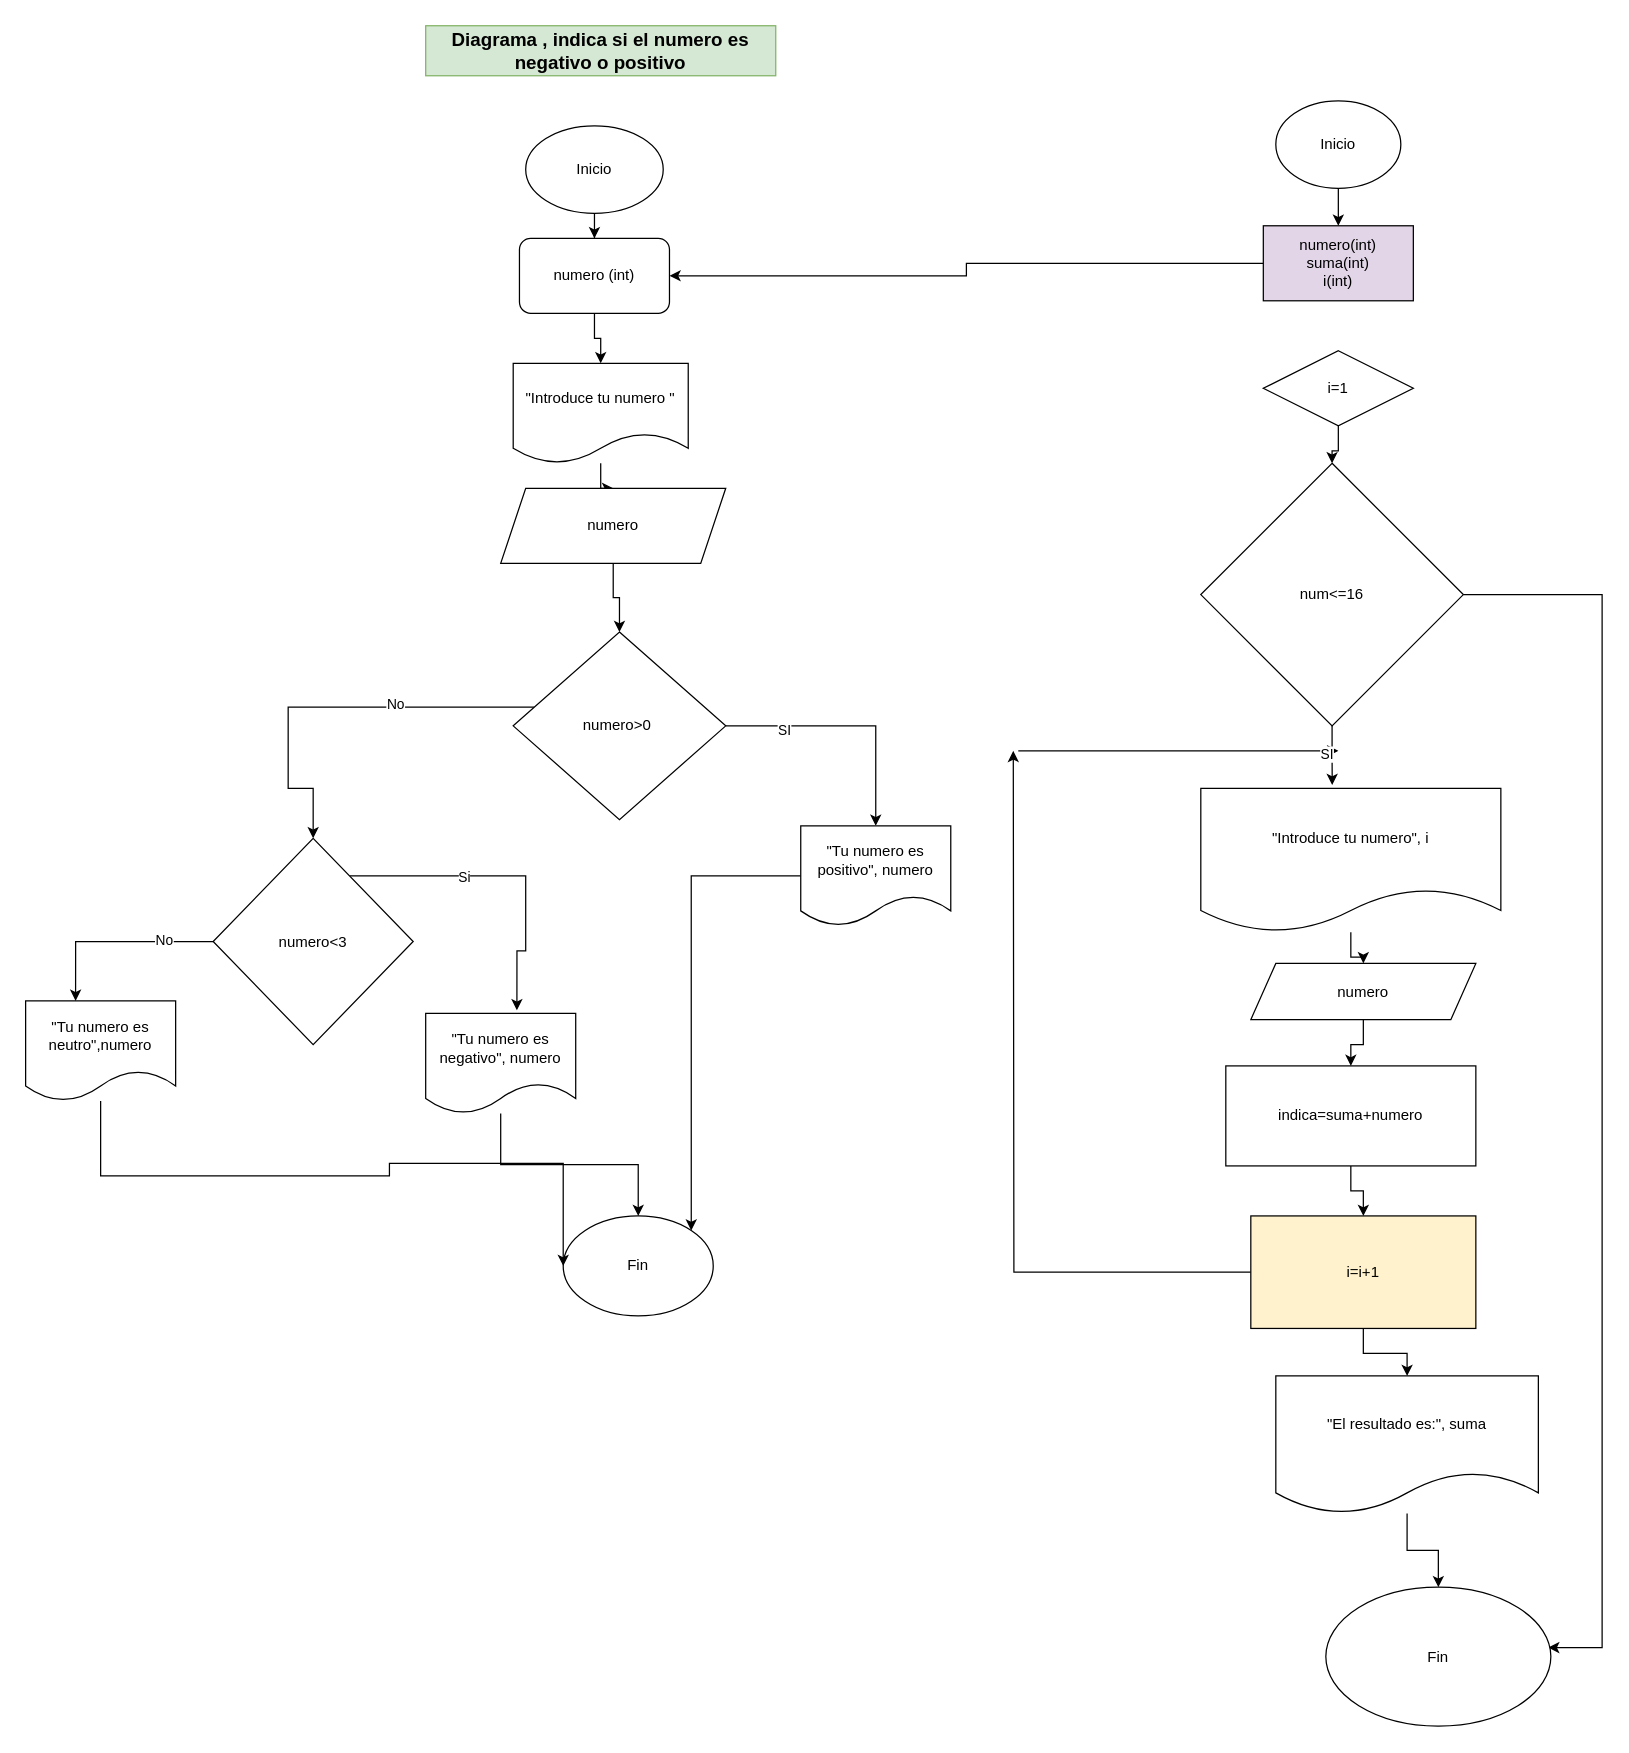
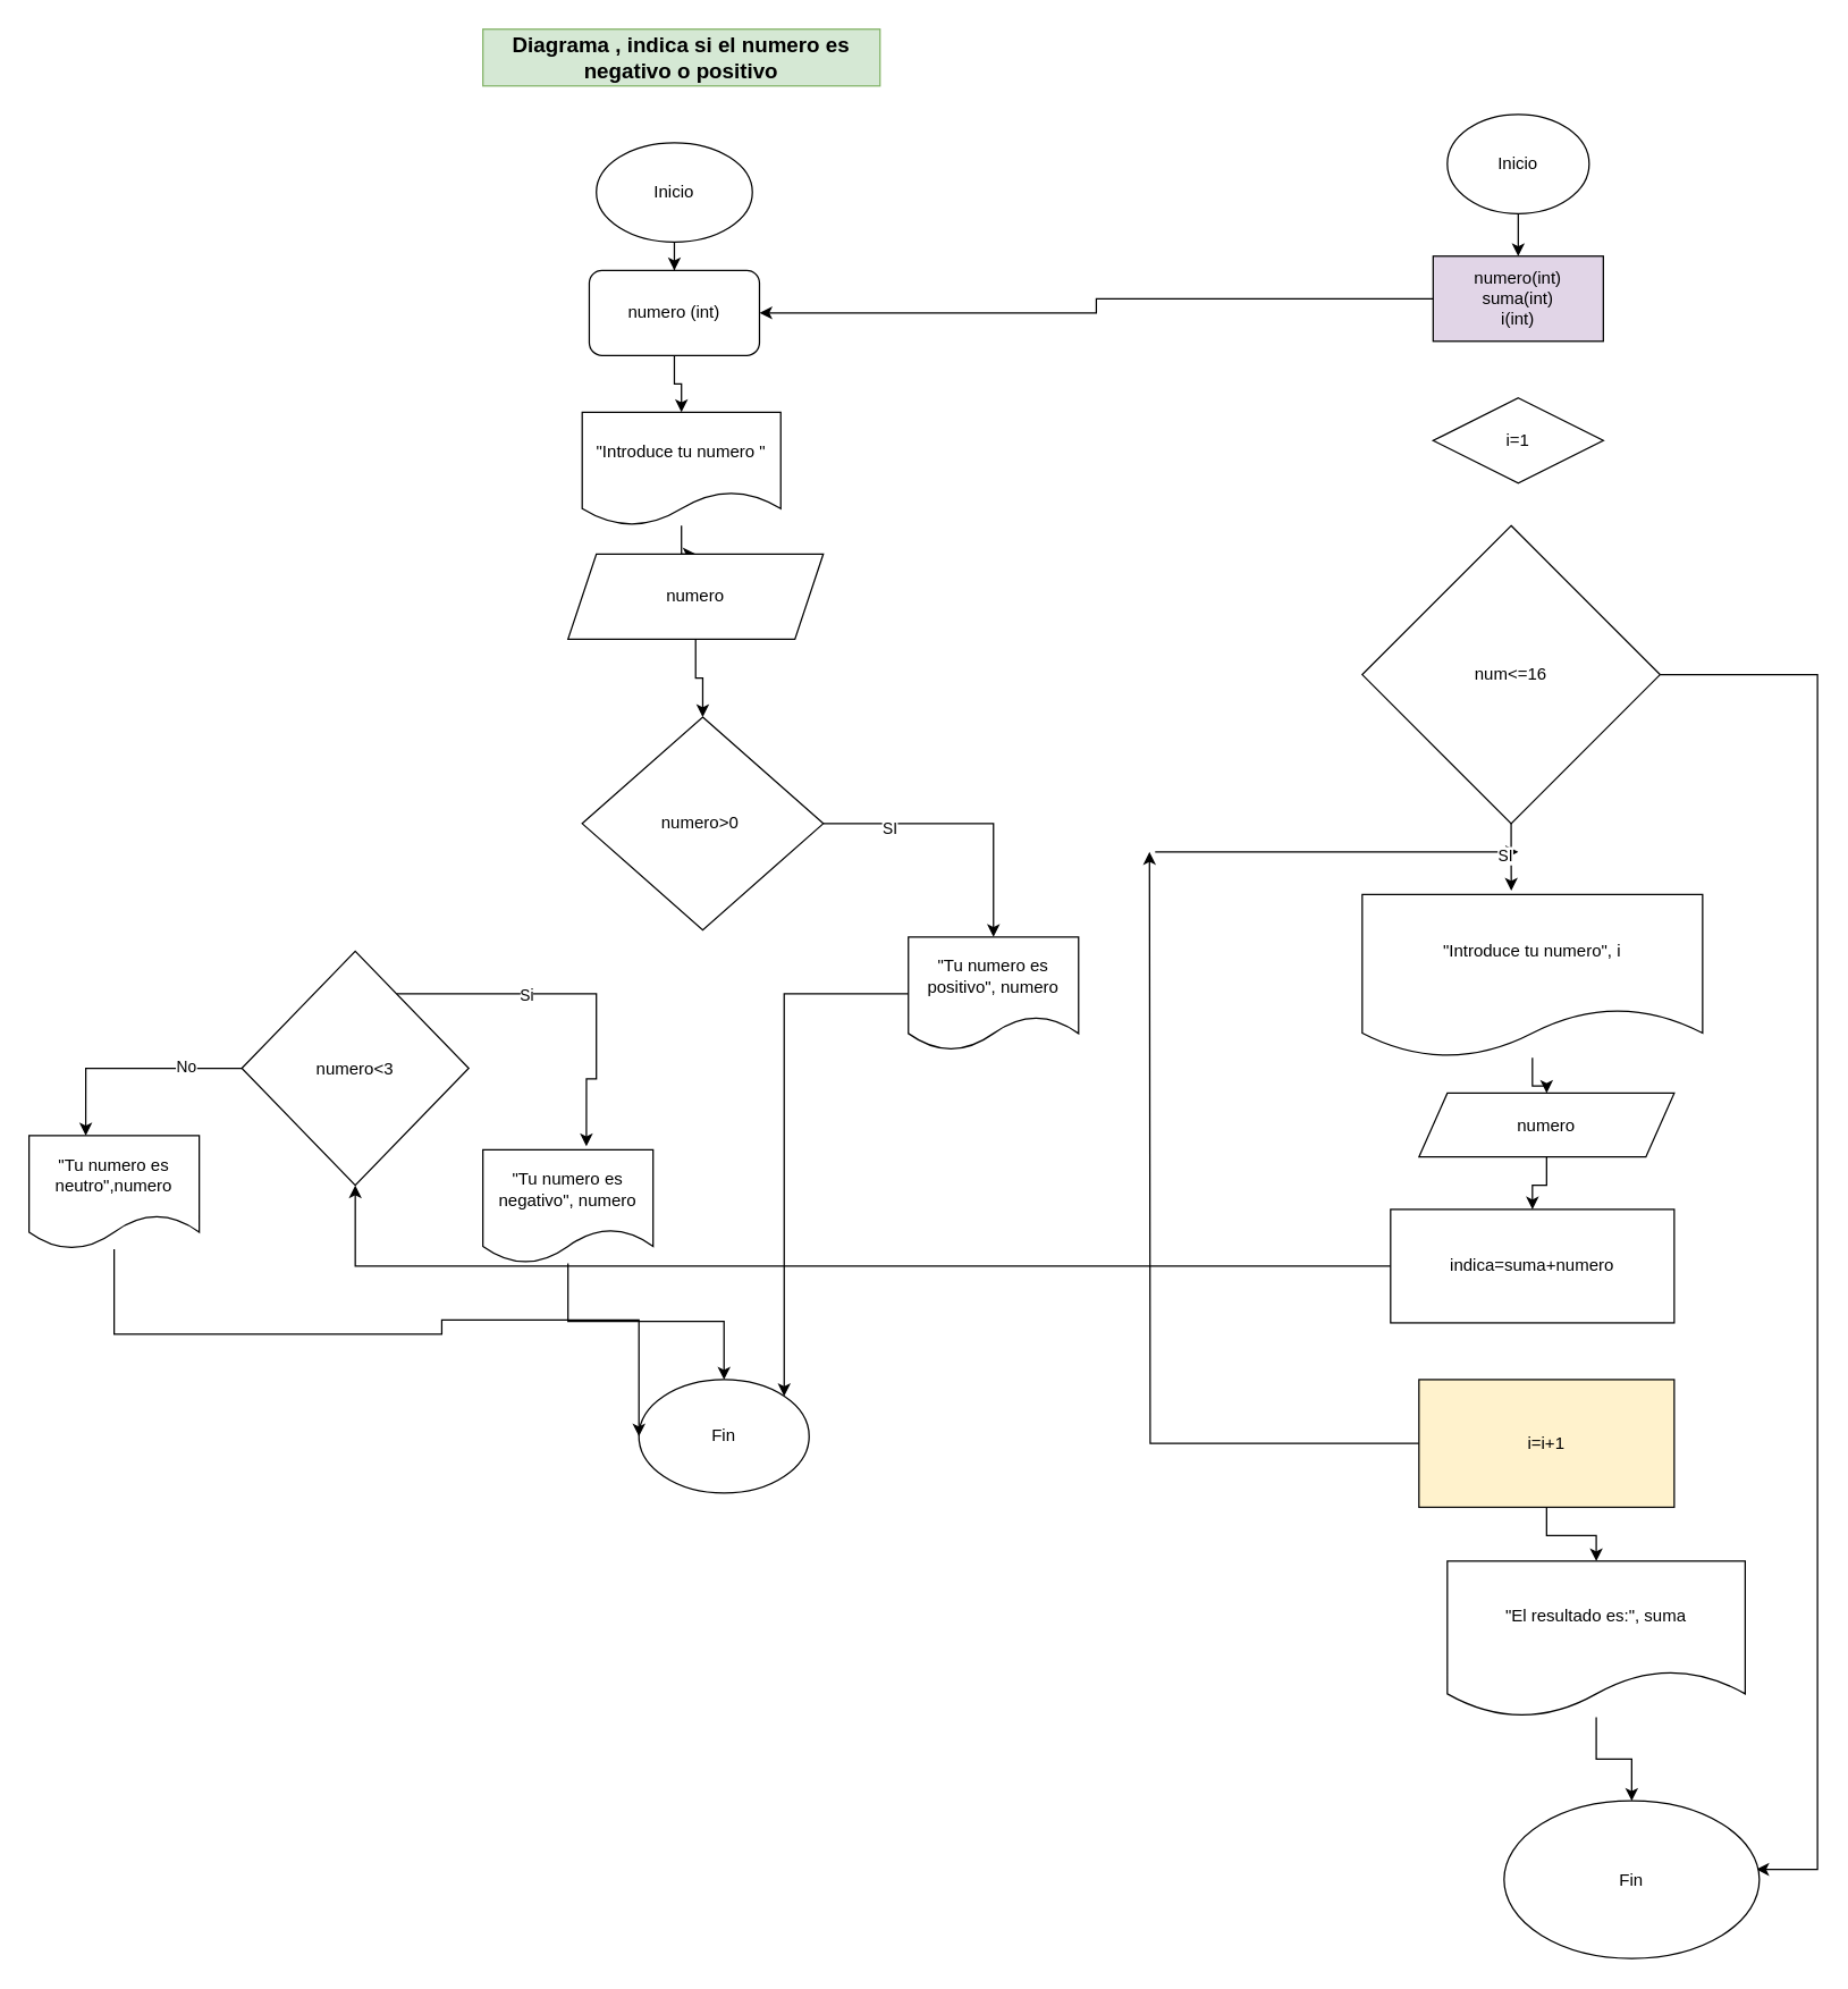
  <mxCell id="0" />
  <mxCell id="1" parent="0" />
  <mxCell id="2" style="edgeStyle=orthogonalEdgeStyle;rounded=0;orthogonalLoop=1;jettySize=auto;html=1;entryX=0.5;entryY=0;entryDx=0;entryDy=0;" edge="1" parent="1" source="3" target="5"><mxGeometry relative="1" as="geometry" /></mxCell>
  <mxCell id="3" value="Inicio" style="ellipse;whiteSpace=wrap;html=1;" vertex="1" parent="1"><mxGeometry x="420" width="110" height="70" as="geometry" y="100" /></mxCell>
  <mxCell id="4" style="edgeStyle=orthogonalEdgeStyle;rounded=0;orthogonalLoop=1;jettySize=auto;html=1;entryX=0.5;entryY=0;entryDx=0;entryDy=0;" edge="1" parent="1" source="5" target="7"><mxGeometry relative="1" as="geometry" /></mxCell>
  <mxCell id="5" value="numero (int)" style="whiteSpace=wrap;html=1;rounded=1;" vertex="1" parent="1"><mxGeometry x="415" y="190" width="120" height="60" as="geometry" /></mxCell>
  <mxCell id="6" value="" style="edgeStyle=orthogonalEdgeStyle;rounded=0;orthogonalLoop=1;jettySize=auto;html=1;" edge="1" parent="1" source="7" target="9"><mxGeometry relative="1" as="geometry" /></mxCell>
  <mxCell id="7" value="&quot;Introduce tu numero &quot;" style="shape=document;whiteSpace=wrap;html=1;boundedLbl=1;" vertex="1" parent="1"><mxGeometry x="410" y="290" width="140" height="80" as="geometry" /></mxCell>
  <mxCell id="8" value="" style="edgeStyle=orthogonalEdgeStyle;rounded=0;orthogonalLoop=1;jettySize=auto;html=1;" edge="1" parent="1" source="9" target="14"><mxGeometry relative="1" as="geometry" /></mxCell>
  <mxCell id="9" value="numero" style="shape=parallelogram;perimeter=parallelogramPerimeter;whiteSpace=wrap;html=1;fixedSize=1;" vertex="1" parent="1"><mxGeometry y="390" width="180" height="60" as="geometry" x="400" /></mxCell>
  <mxCell id="10" style="edgeStyle=orthogonalEdgeStyle;rounded=0;orthogonalLoop=1;jettySize=auto;html=1;entryX=0.5;entryY=0;entryDx=0;entryDy=0;" edge="1" parent="1" source="14" target="16"><mxGeometry relative="1" as="geometry" /></mxCell>
  <mxCell id="11" value="SI" style="edgeLabel;html=1;align=center;verticalAlign=middle;resizable=0;points=[];" vertex="1" connectable="0" parent="10"><mxGeometry x="-0.542" y="-3" relative="1" as="geometry"><mxPoint as="offset" /></mxGeometry></mxCell>
- <mxCell id="12" style="edgeStyle=orthogonalEdgeStyle;rounded=0;orthogonalLoop=1;jettySize=auto;html=1;entryX=0.5;entryY=0;entryDx=0;entryDy=0;" edge="1" parent="1" source="14" target="21"><mxGeometry relative="1" as="geometry"><Array as="points"><mxPoint x="230" y="565" /><mxPoint x="230" y="630" /></Array></mxGeometry></mxCell>
- <mxCell id="13" value="No" style="edgeLabel;html=1;align=center;verticalAlign=middle;resizable=0;points=[];" vertex="1" connectable="0" parent="12"><mxGeometry x="-0.307" y="-3" relative="1" as="geometry"><mxPoint as="offset" /></mxGeometry></mxCell>
  <mxCell id="14" value="numero&amp;gt;0&amp;nbsp;" style="rhombus;whiteSpace=wrap;html=1;" vertex="1" parent="1"><mxGeometry x="410" y="505" width="170" height="150" as="geometry" /></mxCell>
  <mxCell id="15" style="edgeStyle=orthogonalEdgeStyle;rounded=0;orthogonalLoop=1;jettySize=auto;html=1;entryX=1;entryY=0;entryDx=0;entryDy=0;" edge="1" parent="1" source="16" target="22"><mxGeometry relative="1" as="geometry" /></mxCell>
  <mxCell id="16" value="&quot;Tu numero es positivo&quot;, numero" style="shape=document;whiteSpace=wrap;html=1;boundedLbl=1;" vertex="1" parent="1"><mxGeometry x="640" y="660" width="120" height="80" as="geometry" /></mxCell>
  <mxCell id="17" style="edgeStyle=orthogonalEdgeStyle;rounded=0;orthogonalLoop=1;jettySize=auto;html=1;entryX=0.608;entryY=-0.031;entryDx=0;entryDy=0;entryPerimeter=0;" edge="1" parent="1" source="21" target="24"><mxGeometry relative="1" as="geometry"><Array as="points"><mxPoint x="420" y="700" /><mxPoint x="420" y="760" /><mxPoint x="413" y="760" /></Array></mxGeometry></mxCell>
  <mxCell id="18" value="Si" style="edgeLabel;html=1;align=center;verticalAlign=middle;resizable=0;points=[];" vertex="1" connectable="0" parent="17"><mxGeometry x="-0.29" relative="1" as="geometry"><mxPoint as="offset" /></mxGeometry></mxCell>
  <mxCell id="19" style="edgeStyle=orthogonalEdgeStyle;rounded=0;orthogonalLoop=1;jettySize=auto;html=1;entryX=0.333;entryY=0;entryDx=0;entryDy=0;entryPerimeter=0;" edge="1" parent="1" source="21" target="26"><mxGeometry relative="1" as="geometry" /></mxCell>
  <mxCell id="20" value="No" style="edgeLabel;html=1;align=center;verticalAlign=middle;resizable=0;points=[];" vertex="1" connectable="0" parent="19"><mxGeometry x="-0.489" y="-1" relative="1" as="geometry"><mxPoint as="offset" /></mxGeometry></mxCell>
  <mxCell id="21" value="numero&amp;lt;3" style="rhombus;whiteSpace=wrap;html=1;" vertex="1" parent="1"><mxGeometry x="170" y="670" width="160" height="165" as="geometry" /></mxCell>
  <mxCell id="22" value="Fin" style="ellipse;whiteSpace=wrap;html=1;" vertex="1" parent="1"><mxGeometry x="450" y="972" width="120" height="80" as="geometry" /></mxCell>
  <mxCell id="23" style="edgeStyle=orthogonalEdgeStyle;rounded=0;orthogonalLoop=1;jettySize=auto;html=1;" edge="1" parent="1" source="24" target="22"><mxGeometry relative="1" as="geometry" /></mxCell>
  <mxCell id="24" value="&quot;Tu numero es negativo&quot;, numero" style="shape=document;whiteSpace=wrap;html=1;boundedLbl=1;" vertex="1" parent="1"><mxGeometry x="340" y="810" width="120" height="80" as="geometry" /></mxCell>
  <mxCell id="25" style="edgeStyle=orthogonalEdgeStyle;rounded=0;orthogonalLoop=1;jettySize=auto;html=1;entryX=0;entryY=0.5;entryDx=0;entryDy=0;" edge="1" parent="1" source="26" target="22"><mxGeometry relative="1" as="geometry"><mxPoint x="310" y="1030" as="targetPoint" /><Array as="points"><mxPoint x="80" y="940" /><mxPoint x="311" y="940" /><mxPoint x="311" y="930" /></Array></mxGeometry></mxCell>
  <mxCell id="26" value="&quot;Tu numero es neutro&quot;,numero" style="shape=document;whiteSpace=wrap;html=1;boundedLbl=1;" vertex="1" parent="1"><mxGeometry x="20" y="800" width="120" height="80" as="geometry" /></mxCell>
  <mxCell id="27" value="" style="edgeStyle=orthogonalEdgeStyle;rounded=0;orthogonalLoop=1;jettySize=auto;html=1;" edge="1" parent="1" source="28" target="30"><mxGeometry relative="1" as="geometry" /></mxCell>
  <mxCell id="28" value="Inicio" style="ellipse;whiteSpace=wrap;html=1;" vertex="1" parent="1"><mxGeometry x="1020" y="80" width="100" height="70" as="geometry" /></mxCell>
  <mxCell id="29" value="" style="edgeStyle=orthogonalEdgeStyle;rounded=0;orthogonalLoop=1;jettySize=auto;html=1;" edge="1" parent="1" source="30" target="5"><mxGeometry relative="1" as="geometry" /></mxCell>
  <mxCell id="30" value="numero(int)&lt;br&gt;suma(int)&lt;br&gt;i(int)" style="rounded=0;whiteSpace=wrap;html=1;fillColor=#e1d5e7;" vertex="1" parent="1"><mxGeometry x="1010" y="180" width="120" height="60" as="geometry" /></mxCell>
- <mxCell id="31" value="" style="edgeStyle=orthogonalEdgeStyle;rounded=0;orthogonalLoop=1;jettySize=auto;html=1;" edge="1" parent="1" source="32" target="35"><mxGeometry relative="1" as="geometry" /></mxCell>
  <mxCell id="32" value="i=1" style="rhombus;whiteSpace=wrap;html=1;" vertex="1" parent="1"><mxGeometry x="1010" y="280" width="120" height="60" as="geometry" /></mxCell>
  <mxCell id="33" style="edgeStyle=orthogonalEdgeStyle;rounded=0;orthogonalLoop=1;jettySize=auto;html=1;entryX=0.438;entryY=-0.023;entryDx=0;entryDy=0;entryPerimeter=0;" edge="1" parent="1" source="35" target="37"><mxGeometry relative="1" as="geometry" /></mxCell>
  <mxCell id="34" style="edgeStyle=orthogonalEdgeStyle;rounded=0;orthogonalLoop=1;jettySize=auto;html=1;entryX=0.988;entryY=0.435;entryDx=0;entryDy=0;entryPerimeter=0;" edge="1" parent="1" source="35" target="45"><mxGeometry relative="1" as="geometry"><mxPoint x="1280" y="1320" as="targetPoint" /><Array as="points"><mxPoint x="1281" y="475" /><mxPoint x="1281" y="1317" /></Array></mxGeometry></mxCell>
  <mxCell id="35" value="num&amp;lt;=16" style="rhombus;whiteSpace=wrap;html=1;" vertex="1" parent="1"><mxGeometry x="960" y="370" width="210" height="210" as="geometry" /></mxCell>
  <mxCell id="36" value="" style="edgeStyle=orthogonalEdgeStyle;rounded=0;orthogonalLoop=1;jettySize=auto;html=1;" edge="1" parent="1" source="37" target="49"><mxGeometry relative="1" as="geometry" /></mxCell>
  <mxCell id="37" value="&quot;Introduce tu numero&quot;, i" style="shape=document;whiteSpace=wrap;html=1;boundedLbl=1;" vertex="1" parent="1"><mxGeometry x="960" y="630" width="240" height="115" as="geometry" /></mxCell>
- <mxCell id="38" value="" style="edgeStyle=orthogonalEdgeStyle;rounded=0;orthogonalLoop=1;jettySize=auto;html=1;" edge="1" parent="1" source="39" target="42"><mxGeometry relative="1" as="geometry" /></mxCell>
+ <mxCell id="38" value="" style="edgeStyle=orthogonalEdgeStyle;rounded=0;orthogonalLoop=1;jettySize=auto;html=1;" edge="1" parent="1" source="39" target="21"><mxGeometry relative="1" as="geometry" /></mxCell>
  <mxCell id="39" value="indica=suma+numero" style="rounded=0;whiteSpace=wrap;html=1;" vertex="1" parent="1"><mxGeometry x="980" y="852" width="200" height="80" as="geometry" /></mxCell>
  <mxCell id="40" style="edgeStyle=orthogonalEdgeStyle;rounded=0;orthogonalLoop=1;jettySize=auto;html=1;" edge="1" parent="1" source="42"><mxGeometry relative="1" as="geometry"><mxPoint x="810" y="600" as="targetPoint" /></mxGeometry></mxCell>
  <mxCell id="41" style="edgeStyle=orthogonalEdgeStyle;rounded=0;orthogonalLoop=1;jettySize=auto;html=1;" edge="1" parent="1" source="42" target="47"><mxGeometry relative="1" as="geometry" /></mxCell>
  <mxCell id="42" value="i=i+1" style="rounded=0;whiteSpace=wrap;html=1;fillColor=#fff2cc;" vertex="1" parent="1"><mxGeometry x="1000" y="972" width="180" height="90" as="geometry" /></mxCell>
  <mxCell id="43" value="" style="endArrow=classic;html=1;rounded=0;" edge="1" parent="1"><mxGeometry width="50" height="50" relative="1" as="geometry"><mxPoint x="814" y="600" as="sourcePoint" /><mxPoint x="1070" y="600" as="targetPoint" /></mxGeometry></mxCell>
  <mxCell id="44" value="SI" style="edgeLabel;html=1;align=center;verticalAlign=middle;resizable=0;points=[];" vertex="1" connectable="0" parent="43"><mxGeometry x="0.919" y="-2" relative="1" as="geometry"><mxPoint as="offset" /></mxGeometry></mxCell>
  <mxCell id="45" value="Fin" style="ellipse;whiteSpace=wrap;html=1;" vertex="1" parent="1"><mxGeometry x="1060" y="1269" width="180" height="111" as="geometry" /></mxCell>
  <mxCell id="46" style="edgeStyle=orthogonalEdgeStyle;rounded=0;orthogonalLoop=1;jettySize=auto;html=1;" edge="1" parent="1" source="47" target="45"><mxGeometry relative="1" as="geometry" /></mxCell>
  <mxCell id="47" value="&quot;El resultado es:&quot;, suma" style="shape=document;whiteSpace=wrap;html=1;boundedLbl=1;" vertex="1" parent="1"><mxGeometry x="1020" y="1100" width="210" height="110" as="geometry" /></mxCell>
  <mxCell id="48" value="" style="edgeStyle=orthogonalEdgeStyle;rounded=0;orthogonalLoop=1;jettySize=auto;html=1;" edge="1" parent="1" source="49" target="39"><mxGeometry relative="1" as="geometry" /></mxCell>
  <mxCell id="49" value="numero" style="shape=parallelogram;perimeter=parallelogramPerimeter;whiteSpace=wrap;html=1;fixedSize=1;" vertex="1" parent="1"><mxGeometry x="1000" y="770" width="180" height="45" as="geometry" /></mxCell>
  <mxCell id="50" value="Diagrama , indica si el numero es negativo o positivo" style="text;html=1;strokeColor=#82b366;fillColor=#d5e8d4;align=center;verticalAlign=middle;whiteSpace=wrap;rounded=0;fontStyle=1;fontSize=15;" vertex="1" parent="1"><mxGeometry x="340" y="20" width="280" height="40" as="geometry" /></mxCell>
